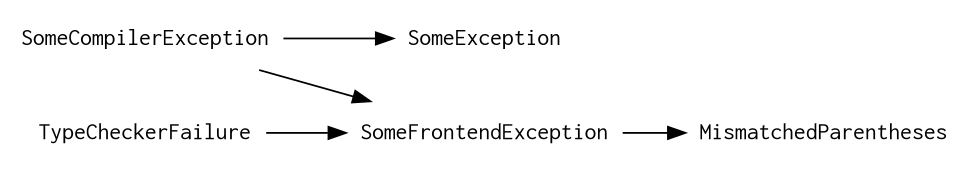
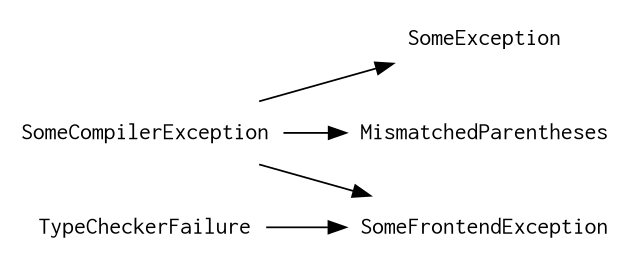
  digraph {
    rankdir=LR
    node [fontname=courier shape=plaintext]
    SomeCompilerException
    SomeException
    SomeFrontendException
    MismatchedParentheses
    TypeCheckerFailure
    SomeCompilerException -> SomeException
    SomeCompilerException -> SomeFrontendException
-   SomeFrontendException -> MismatchedParentheses
+   SomeCompilerException -> MismatchedParentheses
    TypeCheckerFailure -> SomeFrontendException
  }
